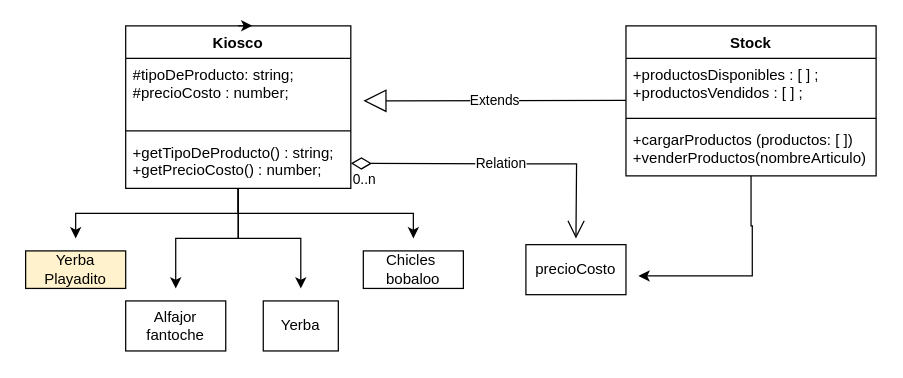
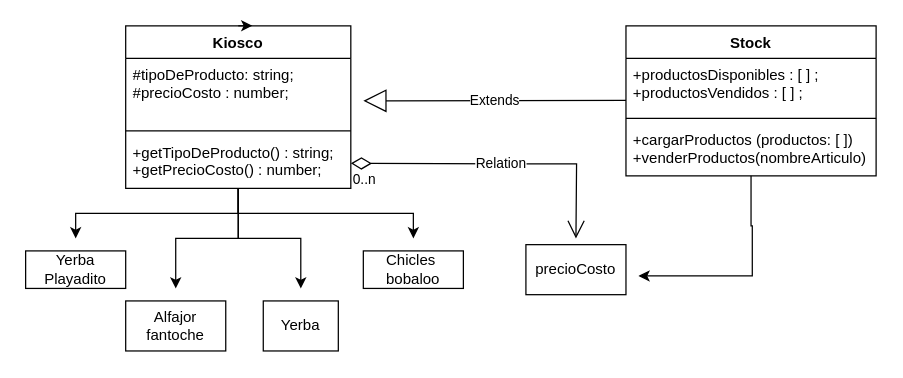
  <mxCell id="0" />
  <mxCell id="1" parent="0" />
  <mxCell id="2" value="Extends" style="endArrow=block;endSize=16;endFill=0;html=1;rounded=0;" edge="1" parent="1"><mxGeometry width="160" relative="1" as="geometry"><mxPoint x="500" y="79.58" as="sourcePoint" /><mxPoint x="290" y="80" as="targetPoint" /><mxPoint as="offset" /></mxGeometry></mxCell>
  <mxCell id="3" style="edgeStyle=orthogonalEdgeStyle;rounded=0;orthogonalLoop=1;jettySize=auto;html=1;" edge="1" parent="1" source="7"><mxGeometry relative="1" as="geometry"><mxPoint x="60" y="190" as="targetPoint" /><Array as="points"><mxPoint x="190" y="170" /><mxPoint x="60" y="170" /><mxPoint x="60" y="190" /></Array></mxGeometry></mxCell>
  <mxCell id="4" style="edgeStyle=orthogonalEdgeStyle;rounded=0;orthogonalLoop=1;jettySize=auto;html=1;" edge="1" parent="1" source="7"><mxGeometry relative="1" as="geometry"><mxPoint x="140" y="230" as="targetPoint" /><Array as="points"><mxPoint x="190" y="190" /><mxPoint x="140" y="190" /><mxPoint x="140" y="230" /></Array></mxGeometry></mxCell>
  <mxCell id="5" style="edgeStyle=orthogonalEdgeStyle;rounded=0;orthogonalLoop=1;jettySize=auto;html=1;" edge="1" parent="1" source="7"><mxGeometry relative="1" as="geometry"><mxPoint x="240" y="230" as="targetPoint" /><Array as="points"><mxPoint x="190" y="190" /><mxPoint x="240" y="190" /></Array></mxGeometry></mxCell>
  <mxCell id="6" style="edgeStyle=orthogonalEdgeStyle;rounded=0;orthogonalLoop=1;jettySize=auto;html=1;" edge="1" parent="1" source="7"><mxGeometry relative="1" as="geometry"><mxPoint x="330" y="190" as="targetPoint" /><Array as="points"><mxPoint x="190" y="170" /><mxPoint x="330" y="170" /><mxPoint x="330" y="180" /></Array></mxGeometry></mxCell>
  <mxCell id="7" value="Kiosco" style="swimlane;fontStyle=1;align=center;verticalAlign=top;childLayout=stackLayout;horizontal=1;startSize=26;horizontalStack=0;resizeParent=1;resizeParentMax=0;resizeLast=0;collapsible=1;marginBottom=0;whiteSpace=wrap;html=1;" vertex="1" parent="1"><mxGeometry x="100" y="20" width="180" height="130" as="geometry" /></mxCell>
  <mxCell id="8" value="&lt;div&gt;#tipoDeProducto: string;&lt;/div&gt;&lt;div&gt;#precioCosto : number;&lt;br&gt;&lt;/div&gt;" style="text;strokeColor=none;fillColor=none;align=left;verticalAlign=top;spacingLeft=4;spacingRight=4;overflow=hidden;rotatable=0;points=[[0,0.5],[1,0.5]];portConstraint=eastwest;whiteSpace=wrap;html=1;" vertex="1" parent="7"><mxGeometry y="26" width="180" height="54" as="geometry" /></mxCell>
  <mxCell id="9" value="" style="line;strokeWidth=1;fillColor=none;align=left;verticalAlign=middle;spacingTop=-1;spacingLeft=3;spacingRight=3;rotatable=0;labelPosition=right;points=[];portConstraint=eastwest;strokeColor=inherit;" vertex="1" parent="7"><mxGeometry y="80" width="180" height="8" as="geometry" /></mxCell>
  <mxCell id="10" value="&lt;div&gt;+getTipoDeProducto() : string;&lt;/div&gt;&lt;div&gt;+getPrecioCosto() : number;&lt;br&gt;&lt;/div&gt;" style="text;strokeColor=none;fillColor=none;align=left;verticalAlign=top;spacingLeft=4;spacingRight=4;overflow=hidden;rotatable=0;points=[[0,0.5],[1,0.5]];portConstraint=eastwest;whiteSpace=wrap;html=1;" vertex="1" parent="7"><mxGeometry y="88" width="180" height="42" as="geometry" /></mxCell>
  <mxCell id="11" style="edgeStyle=orthogonalEdgeStyle;rounded=0;orthogonalLoop=1;jettySize=auto;html=1;exitX=0.5;exitY=0;exitDx=0;exitDy=0;entryX=0.563;entryY=0.004;entryDx=0;entryDy=0;entryPerimeter=0;" edge="1" parent="1" source="7" target="7"><mxGeometry relative="1" as="geometry" /></mxCell>
  <mxCell id="12" style="edgeStyle=orthogonalEdgeStyle;rounded=0;orthogonalLoop=1;jettySize=auto;html=1;" edge="1" parent="1" source="13"><mxGeometry relative="1" as="geometry"><mxPoint x="510" y="220" as="targetPoint" /><Array as="points"><mxPoint x="600" y="180" /><mxPoint x="601" y="180" /><mxPoint x="601" y="220" /></Array></mxGeometry></mxCell>
  <mxCell id="13" value="Stock" style="swimlane;fontStyle=1;align=center;verticalAlign=top;childLayout=stackLayout;horizontal=1;startSize=26;horizontalStack=0;resizeParent=1;resizeParentMax=0;resizeLast=0;collapsible=1;marginBottom=0;whiteSpace=wrap;html=1;" vertex="1" parent="1"><mxGeometry x="500" y="20" width="200" height="120" as="geometry" /></mxCell>
  <mxCell id="14" value="&lt;div&gt;+productosDisponibles : [ ] ;&lt;/div&gt;+productosVendidos : [ ] ;" style="text;strokeColor=none;fillColor=none;align=left;verticalAlign=top;spacingLeft=4;spacingRight=4;overflow=hidden;rotatable=0;points=[[0,0.5],[1,0.5]];portConstraint=eastwest;whiteSpace=wrap;html=1;" vertex="1" parent="13"><mxGeometry y="26" width="200" height="44" as="geometry" /></mxCell>
  <mxCell id="15" value="" style="line;strokeWidth=1;fillColor=none;align=left;verticalAlign=middle;spacingTop=-1;spacingLeft=3;spacingRight=3;rotatable=0;labelPosition=right;points=[];portConstraint=eastwest;strokeColor=inherit;" vertex="1" parent="13"><mxGeometry y="70" width="200" height="8" as="geometry" /></mxCell>
  <mxCell id="16" value="&lt;div&gt;+cargarProductos (productos: [ ])&lt;/div&gt;&lt;div&gt;+venderProductos(nombreArticulo)&lt;br&gt;&lt;/div&gt;" style="text;strokeColor=none;fillColor=none;align=left;verticalAlign=top;spacingLeft=4;spacingRight=4;overflow=hidden;rotatable=0;points=[[0,0.5],[1,0.5]];portConstraint=eastwest;whiteSpace=wrap;html=1;" vertex="1" parent="13"><mxGeometry y="78" width="200" height="42" as="geometry" /></mxCell>
- <mxCell id="17" value="&lt;div&gt;Yerba&lt;/div&gt;&lt;div&gt;Playadito&lt;/div&gt;" style="html=1;whiteSpace=wrap;fillColor=#fff2cc;" vertex="1" parent="1"><mxGeometry x="20" y="200" width="80" height="30" as="geometry" /></mxCell>
+ <mxCell id="17" value="&lt;div&gt;Yerba&lt;/div&gt;&lt;div&gt;Playadito&lt;/div&gt;" style="html=1;whiteSpace=wrap;" vertex="1" parent="1"><mxGeometry x="20" y="200" width="80" height="30" as="geometry" /></mxCell>
  <mxCell id="18" value="&lt;div&gt;Alfajor &lt;br&gt;&lt;/div&gt;&lt;div&gt;fantoche&lt;/div&gt;" style="html=1;whiteSpace=wrap;" vertex="1" parent="1"><mxGeometry x="100" y="240" width="80" height="40" as="geometry" /></mxCell>
  <mxCell id="19" value="&lt;div&gt;Yerba&lt;/div&gt;" style="html=1;whiteSpace=wrap;" vertex="1" parent="1"><mxGeometry x="210" y="240" width="60" height="40" as="geometry" /></mxCell>
  <mxCell id="20" value="&lt;div&gt;Chicles&amp;nbsp;&lt;/div&gt;&lt;div&gt;bobaloo&lt;/div&gt;" style="html=1;whiteSpace=wrap;" vertex="1" parent="1"><mxGeometry x="290" y="200" width="80" height="30" as="geometry" /></mxCell>
  <mxCell id="21" value="Relation" style="endArrow=open;html=1;endSize=12;startArrow=diamondThin;startSize=14;startFill=0;edgeStyle=orthogonalEdgeStyle;rounded=0;" edge="1" parent="1"><mxGeometry relative="1" as="geometry"><mxPoint x="280" y="130" as="sourcePoint" /><mxPoint x="460" y="190" as="targetPoint" /></mxGeometry></mxCell>
  <mxCell id="22" value="0..n" style="edgeLabel;resizable=0;html=1;align=left;verticalAlign=top;" connectable="0" vertex="1" parent="21"><mxGeometry x="-1" relative="1" as="geometry" /></mxCell>
  <mxCell id="23" value="&lt;div&gt;precioCosto&lt;/div&gt;" style="html=1;whiteSpace=wrap;" vertex="1" parent="1"><mxGeometry x="420" y="195" width="80" height="40" as="geometry" /></mxCell>
